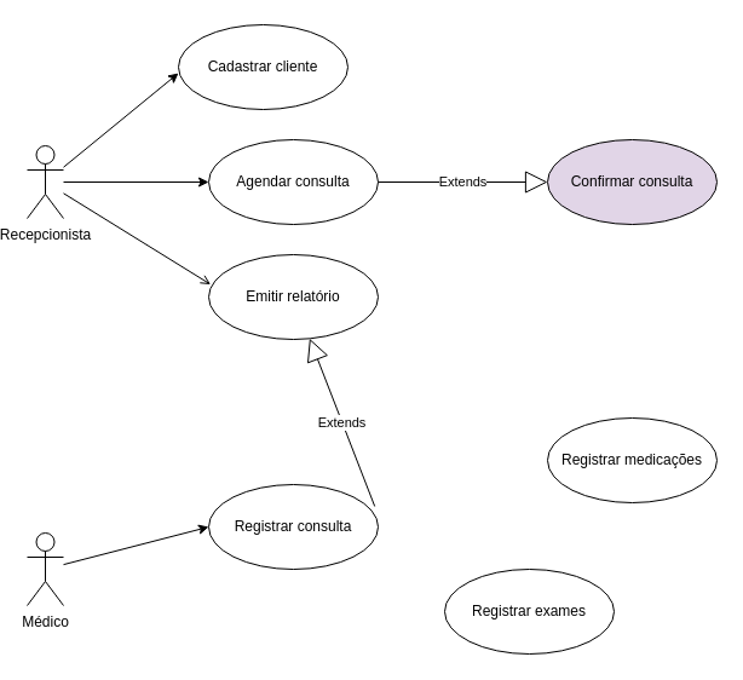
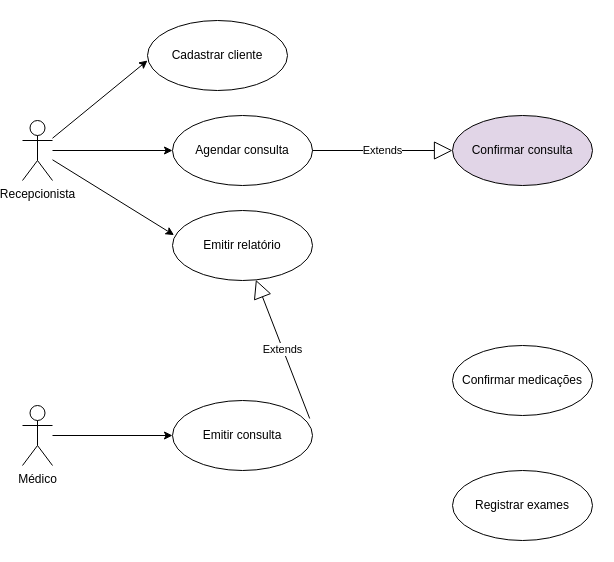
  <mxCell id="0" />
  <mxCell id="1" parent="0" />
  <mxCell id="2" value="Recepcionista" style="shape=umlActor;verticalLabelPosition=bottom;verticalAlign=top;html=1;" vertex="1" parent="1"><mxGeometry x="20" y="120" width="30" height="60" as="geometry" /></mxCell>
  <mxCell id="3" value="Cadastrar cliente" style="ellipse;whiteSpace=wrap;html=1;" vertex="1" parent="1"><mxGeometry x="145" y="20" width="140" height="70" as="geometry" /></mxCell>
  <mxCell id="4" value="" style="endArrow=classic;html=1;rounded=0;entryX=0;entryY=0.571;entryDx=0;entryDy=0;entryPerimeter=0;" edge="1" parent="1" source="2" target="3"><mxGeometry width="50" height="50" relative="1" as="geometry"><mxPoint x="310" y="340" as="sourcePoint" /><mxPoint x="360" y="290" as="targetPoint" /></mxGeometry></mxCell>
  <mxCell id="5" value="Agendar consulta" style="ellipse;whiteSpace=wrap;html=1;" vertex="1" parent="1"><mxGeometry x="170" y="115" width="140" height="70" as="geometry" /></mxCell>
  <mxCell id="6" value="" style="endArrow=classic;html=1;rounded=0;entryX=0;entryY=0.5;entryDx=0;entryDy=0;" edge="1" parent="1" target="5"><mxGeometry width="50" height="50" relative="1" as="geometry"><mxPoint x="50" y="150" as="sourcePoint" /><mxPoint x="360" y="395" as="targetPoint" /></mxGeometry></mxCell>
  <mxCell id="7" value="Emitir relatório" style="ellipse;whiteSpace=wrap;html=1;" vertex="1" parent="1"><mxGeometry x="170" y="210" width="140" height="70" as="geometry" /></mxCell>
- <mxCell id="8" value="" style="endArrow=open;html=1;rounded=0;entryX=0.011;entryY=0.351;entryDx=0;entryDy=0;entryPerimeter=0;" edge="1" parent="1" target="7" source="2"><mxGeometry width="50" height="50" relative="1" as="geometry"><mxPoint x="50" y="235" as="sourcePoint" /><mxPoint x="360" y="480" as="targetPoint" /></mxGeometry></mxCell>
- <mxCell id="9" value="Médico" style="shape=umlActor;verticalLabelPosition=bottom;verticalAlign=top;html=1;" vertex="1" parent="1"><mxGeometry x="20" y="440" width="30" height="60" as="geometry" /></mxCell>
- <mxCell id="10" value="Registrar medicações" style="ellipse;whiteSpace=wrap;html=1;" vertex="1" parent="1"><mxGeometry x="450" y="345" width="140" height="70" as="geometry" /></mxCell>
+ <mxCell id="8" value="" style="endArrow=classic;html=1;rounded=0;entryX=0.011;entryY=0.351;entryDx=0;entryDy=0;entryPerimeter=0;" edge="1" parent="1" target="7" source="2"><mxGeometry width="50" height="50" relative="1" as="geometry"><mxPoint x="50" y="235" as="sourcePoint" /><mxPoint x="360" y="480" as="targetPoint" /></mxGeometry></mxCell>
+ <mxCell id="9" value="Médico" style="shape=umlActor;verticalLabelPosition=bottom;verticalAlign=top;html=1;" vertex="1" parent="1"><mxGeometry x="20" y="405" width="30" height="60" as="geometry" /></mxCell>
+ <mxCell id="10" value="Confirmar medicações" style="ellipse;whiteSpace=wrap;html=1;" vertex="1" parent="1"><mxGeometry x="450" y="345" width="140" height="70" as="geometry" /></mxCell>
  <mxCell id="11" value="Confirmar consulta" style="ellipse;whiteSpace=wrap;html=1;fillColor=#e1d5e7;" vertex="1" parent="1"><mxGeometry x="450" y="115" width="140" height="70" as="geometry" /></mxCell>
- <mxCell id="12" value="Registrar exames" style="ellipse;whiteSpace=wrap;html=1;" vertex="1" parent="1"><mxGeometry x="365" y="470" width="140" height="70" as="geometry" /></mxCell>
+ <mxCell id="12" value="Registrar exames" style="ellipse;whiteSpace=wrap;html=1;" vertex="1" parent="1"><mxGeometry x="450" y="470" width="140" height="70" as="geometry" /></mxCell>
  <mxCell id="13" value="Extends" style="endArrow=block;endSize=16;endFill=0;html=1;rounded=0;exitX=1;exitY=0.5;exitDx=0;exitDy=0;entryX=0;entryY=0.5;entryDx=0;entryDy=0;" edge="1" parent="1" source="5" target="11"><mxGeometry width="160" relative="1" as="geometry"><mxPoint x="350" y="250" as="sourcePoint" /><mxPoint x="510" y="250" as="targetPoint" /></mxGeometry></mxCell>
- <mxCell id="14" value="Registrar consulta" style="ellipse;whiteSpace=wrap;html=1;" vertex="1" parent="1"><mxGeometry x="170" y="400" width="140" height="70" as="geometry" /></mxCell>
+ <mxCell id="14" value="Emitir consulta" style="ellipse;whiteSpace=wrap;html=1;" vertex="1" parent="1"><mxGeometry x="170" y="400" width="140" height="70" as="geometry" /></mxCell>
  <mxCell id="15" value="" style="endArrow=classic;html=1;rounded=0;entryX=0;entryY=0.5;entryDx=0;entryDy=0;" edge="1" parent="1" target="14" source="9"><mxGeometry width="50" height="50" relative="1" as="geometry"><mxPoint x="90" y="435" as="sourcePoint" /><mxPoint x="380" y="765" as="targetPoint" /></mxGeometry></mxCell>
  <mxCell id="16" value="Extends" style="endArrow=block;endSize=16;endFill=0;html=1;rounded=0;exitX=0.98;exitY=0.257;exitDx=0;exitDy=0;exitPerimeter=0;" edge="1" parent="1" source="14" target="7"><mxGeometry width="160" relative="1" as="geometry"><mxPoint x="150" y="320" as="sourcePoint" /><mxPoint x="310" y="320" as="targetPoint" /></mxGeometry></mxCell>
